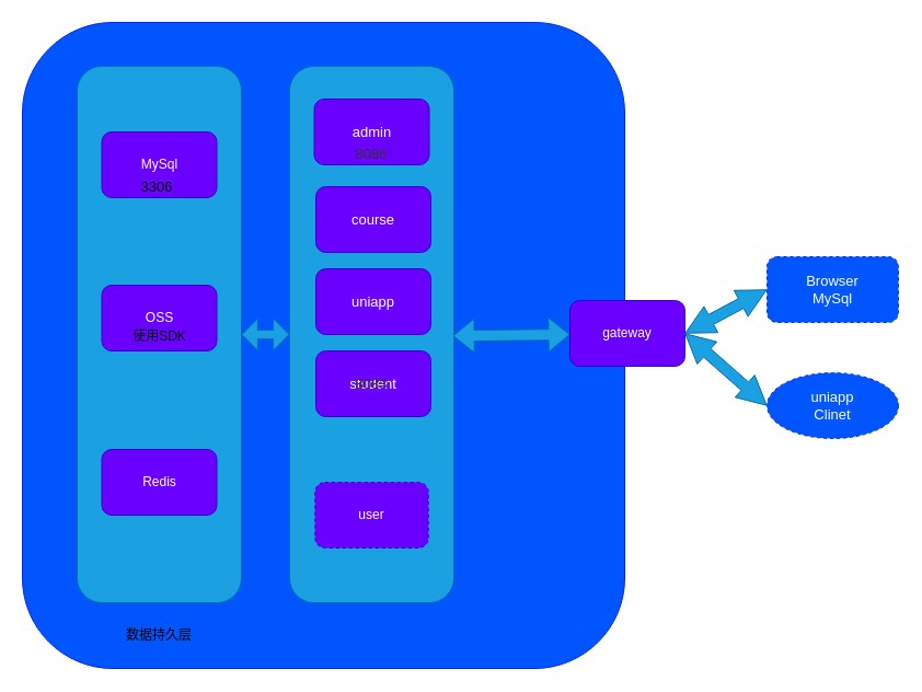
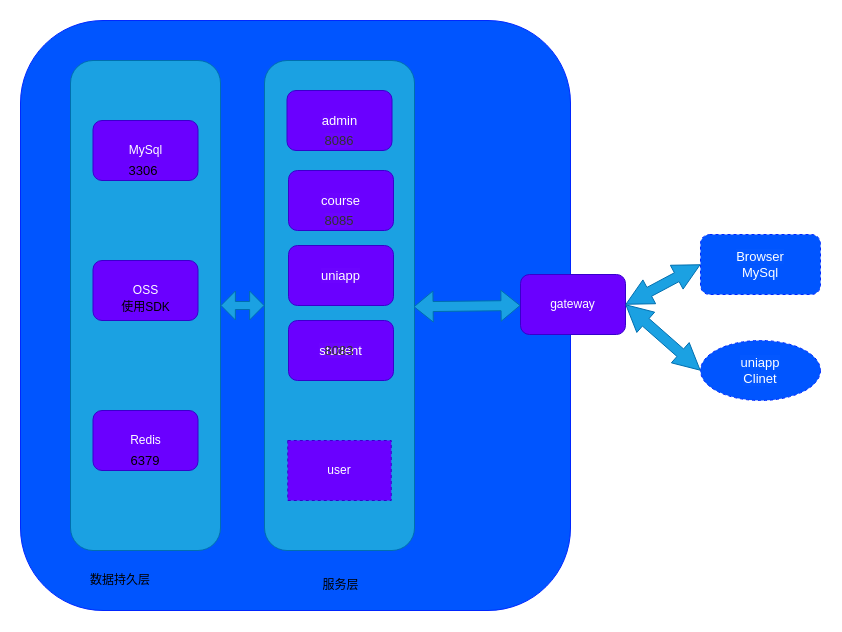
  <mxCell id="0" />
  <mxCell id="1" parent="0" />
  <mxCell id="2" value="" style="rounded=1;whiteSpace=wrap;html=1;fontColor=#ffffff;fillColor=#0055FF;strokeColor=#0027FF;" parent="1" vertex="1"><mxGeometry x="20" y="20" width="550" height="590" as="geometry" /></mxCell>
  <mxCell id="3" value="" style="rounded=1;whiteSpace=wrap;html=1;fillColor=#1ba1e2;strokeColor=#006EAF;fontColor=#ffffff;" parent="1" vertex="1"><mxGeometry x="70" y="60" width="150" height="490" as="geometry" /></mxCell>
  <mxCell id="4" value="MySql" style="rounded=1;whiteSpace=wrap;html=1;strokeColor=#3700CC;fillColor=#6a00ff;fontColor=#ffffff;" parent="1" vertex="1"><mxGeometry x="92.5" y="120" width="105" height="60" as="geometry" /></mxCell>
  <mxCell id="5" value="OSS" style="rounded=1;whiteSpace=wrap;html=1;strokeColor=#3700CC;fillColor=#6a00ff;fontColor=#ffffff;" parent="1" vertex="1"><mxGeometry x="92.5" y="260" width="105" height="60" as="geometry" /></mxCell>
  <mxCell id="6" value="Redis" style="rounded=1;whiteSpace=wrap;html=1;strokeColor=#3700CC;fillColor=#6a00ff;fontColor=#ffffff;" parent="1" vertex="1"><mxGeometry x="92.5" y="410" width="105" height="60" as="geometry" /></mxCell>
- <mxCell id="7" value="数据持久层" style="text;html=1;strokeColor=none;fillColor=none;align=center;verticalAlign=middle;whiteSpace=wrap;rounded=0;" parent="1" vertex="1"><mxGeometry x="110" y="570" width="70" height="20" as="geometry" /></mxCell>
+ <mxCell id="7" value="数据持久层" style="text;html=1;strokeColor=none;fillColor=none;align=center;verticalAlign=middle;whiteSpace=wrap;rounded=0;" parent="1" vertex="1"><mxGeometry x="85" y="570" width="70" height="20" as="geometry" /></mxCell>
  <mxCell id="8" value="" style="rounded=1;whiteSpace=wrap;html=1;fillColor=#1ba1e2;strokeColor=#006EAF;fontColor=#ffffff;" parent="1" vertex="1"><mxGeometry x="264" y="60" width="150" height="490" as="geometry" /></mxCell>
  <mxCell id="9" value="&lt;span style=&quot;font-size: 13px ; background-color: rgba(255 , 255 , 255 , 0.01)&quot;&gt;admin&lt;/span&gt;" style="rounded=1;whiteSpace=wrap;html=1;strokeColor=#3700CC;fillColor=#6a00ff;fontColor=#ffffff;" parent="1" vertex="1"><mxGeometry x="286.5" y="90" width="105" height="60" as="geometry" /></mxCell>
  <mxCell id="10" value="&lt;span style=&quot;font-size: 13px ; background-color: rgba(255 , 255 , 255 , 0.01)&quot;&gt;course&lt;/span&gt;" style="rounded=1;whiteSpace=wrap;html=1;strokeColor=#3700CC;fillColor=#6a00ff;fontColor=#ffffff;" parent="1" vertex="1"><mxGeometry x="288" y="170" width="105" height="60" as="geometry" /></mxCell>
  <mxCell id="11" value="&lt;span style=&quot;font-size: 13px ; background-color: rgba(255 , 255 , 255 , 0.01)&quot;&gt;uniapp&lt;/span&gt;" style="rounded=1;whiteSpace=wrap;html=1;strokeColor=#3700CC;fillColor=#6a00ff;fontColor=#ffffff;" parent="1" vertex="1"><mxGeometry x="288" y="245" width="105" height="60" as="geometry" /></mxCell>
+ <mxCell id="12" value="服务层" style="text;html=1;strokeColor=none;fillColor=none;align=center;verticalAlign=middle;whiteSpace=wrap;rounded=0;" parent="1" vertex="1"><mxGeometry x="300" y="570" width="81" height="30" as="geometry" /></mxCell>
  <mxCell id="13" value="gateway" style="rounded=1;whiteSpace=wrap;html=1;strokeColor=#3700CC;fillColor=#6a00ff;fontColor=#ffffff;" parent="1" vertex="1"><mxGeometry x="520" y="274" width="105" height="60" as="geometry" /></mxCell>
  <mxCell id="14" value="&lt;span style=&quot;font-size: 13px ; background-color: rgba(255 , 255 , 255 , 0.01)&quot;&gt;student&lt;/span&gt;" style="rounded=1;whiteSpace=wrap;html=1;strokeColor=#3700CC;fillColor=#6a00ff;fontColor=#ffffff;" parent="1" vertex="1"><mxGeometry x="288" y="320" width="105" height="60" as="geometry" /></mxCell>
- <mxCell id="15" value="user" style="rounded=1;whiteSpace=wrap;html=1;strokeColor=#3700CC;fillColor=#6a00ff;dashed=1;fontColor=#ffffff;" parent="1" vertex="1"><mxGeometry x="287.25" y="440" width="103.5" height="60" as="geometry" /></mxCell>
+ <mxCell id="15" value="user" style="whiteSpace=wrap;html=1;strokeColor=#3700CC;fillColor=#6a00ff;dashed=1;fontColor=#ffffff;rounded=0;" parent="1" vertex="1"><mxGeometry x="287.25" y="440" width="103.5" height="60" as="geometry" /></mxCell>
  <mxCell id="16" value="" style="shape=flexArrow;endArrow=classic;startArrow=classic;html=1;entryX=0;entryY=0.5;entryDx=0;entryDy=0;exitX=1;exitY=0.5;exitDx=0;exitDy=0;width=8;endSize=4.46;startSize=4.46;fillColor=#1ba1e2;strokeColor=#006EAF;" parent="1" source="3" target="8" edge="1"><mxGeometry width="100" height="100" relative="1" as="geometry"><mxPoint x="220" y="260" as="sourcePoint" /><mxPoint x="280" y="200" as="targetPoint" /></mxGeometry></mxCell>
  <mxCell id="17" value="" style="shape=flexArrow;endArrow=classic;startArrow=classic;html=1;entryX=0;entryY=0.5;entryDx=0;entryDy=0;exitX=0.994;exitY=0.523;exitDx=0;exitDy=0;exitPerimeter=0;fillColor=#1ba1e2;strokeColor=#006EAF;" parent="1" edge="1"><mxGeometry width="100" height="100" relative="1" as="geometry"><mxPoint x="413.1" y="306.27" as="sourcePoint" /><mxPoint x="520" y="305" as="targetPoint" /></mxGeometry></mxCell>
  <mxCell id="18" value="&lt;span style=&quot;font-size: 13px ; background-color: rgba(255 , 255 , 255 , 0.01)&quot;&gt;&lt;font color=&quot;#ffffff&quot;&gt;注：8087为注册中心&lt;/font&gt;&lt;/span&gt;" style="text;html=1;strokeColor=none;fillColor=none;align=center;verticalAlign=middle;whiteSpace=wrap;rounded=0;dashed=1;" parent="1" vertex="1"><mxGeometry x="610" y="540" width="210" height="50" as="geometry" /></mxCell>
  <mxCell id="19" value="&lt;span style=&quot;font-size: 13px ; background-color: rgba(255 , 255 , 255 , 0.01)&quot;&gt;&lt;font color=&quot;#000000&quot;&gt;3306&lt;/font&gt;&lt;/span&gt;" style="text;html=1;strokeColor=none;fillColor=none;align=center;verticalAlign=middle;whiteSpace=wrap;rounded=0;dashed=1;" parent="1" vertex="1"><mxGeometry x="122.5" y="160" width="40" height="20" as="geometry" /></mxCell>
  <mxCell id="20" value="&lt;font color=&quot;#000000&quot;&gt;使用SDK&lt;/font&gt;" style="text;html=1;strokeColor=none;fillColor=none;align=center;verticalAlign=middle;whiteSpace=wrap;rounded=0;dashed=1;" parent="1" vertex="1"><mxGeometry x="107.5" y="294" width="75" height="26" as="geometry" /></mxCell>
+ <mxCell id="21" value="&lt;span style=&quot;font-size: 13px ; background-color: rgba(255 , 255 , 255 , 0.01)&quot;&gt;&lt;font color=&quot;#000000&quot;&gt;6379&lt;/font&gt;&lt;/span&gt;" style="text;html=1;strokeColor=none;fillColor=none;align=center;verticalAlign=middle;whiteSpace=wrap;rounded=0;dashed=1;" parent="1" vertex="1"><mxGeometry x="125" y="450" width="40" height="20" as="geometry" /></mxCell>
  <mxCell id="22" value="&lt;span style=&quot;color: rgb(50 , 50 , 50) ; font-size: 13px ; background-color: rgba(255 , 255 , 255 , 0.01)&quot;&gt;8086&lt;/span&gt;" style="text;html=1;strokeColor=none;fillColor=none;align=center;verticalAlign=middle;whiteSpace=wrap;rounded=0;dashed=1;" parent="1" vertex="1"><mxGeometry x="319" y="130" width="40" height="20" as="geometry" /></mxCell>
+ <mxCell id="23" value="&lt;span style=&quot;color: rgb(50 , 50 , 50) ; font-size: 13px ; background-color: rgba(255 , 255 , 255 , 0.01)&quot;&gt;8085&lt;/span&gt;" style="text;html=1;strokeColor=none;fillColor=none;align=center;verticalAlign=middle;whiteSpace=wrap;rounded=0;dashed=1;" parent="1" vertex="1"><mxGeometry x="319" y="210" width="40" height="20" as="geometry" /></mxCell>
  <mxCell id="24" value="&lt;span style=&quot;color: rgb(50 , 50 , 50) ; font-size: 13px ; background-color: rgba(255 , 255 , 255 , 0.01)&quot;&gt;8083&lt;/span&gt;" style="text;html=1;strokeColor=none;fillColor=none;align=center;verticalAlign=middle;whiteSpace=wrap;rounded=0;dashed=1;" parent="1" vertex="1"><mxGeometry x="319" y="340" width="40" height="20" as="geometry" /></mxCell>
  <mxCell id="25" value="&lt;span style=&quot;font-size: 13px ; background-color: rgba(255 , 255 , 255 , 0.01)&quot;&gt;&lt;font color=&quot;#ffffff&quot;&gt;Browser&lt;br&gt;MySql&lt;/font&gt;&lt;/span&gt;" style="rounded=1;whiteSpace=wrap;html=1;dashed=1;strokeColor=#0027FF;fillColor=#0055FF;" parent="1" vertex="1"><mxGeometry x="700" y="234" width="120" height="60" as="geometry" /></mxCell>
  <mxCell id="26" value="&lt;font color=&quot;#ffffff&quot;&gt;&lt;span style=&quot;font-size: 13px ; background-color: rgba(255 , 255 , 255 , 0.01)&quot;&gt;uniapp&lt;br&gt;&lt;/span&gt;&lt;span style=&quot;font-size: 13px ; background-color: rgba(255 , 255 , 255 , 0.01)&quot;&gt;Clinet&lt;/span&gt;&lt;/font&gt;&lt;span style=&quot;color: rgb(50 , 50 , 50) ; font-size: 13px ; background-color: rgba(255 , 255 , 255 , 0.01)&quot;&gt;&lt;br&gt;&lt;/span&gt;" style="ellipse;whiteSpace=wrap;html=1;dashed=1;strokeColor=#0027FF;fillColor=#0055FF;" parent="1" vertex="1"><mxGeometry x="700" y="340" width="120" height="60" as="geometry" /></mxCell>
  <mxCell id="27" value="" style="shape=flexArrow;endArrow=classic;startArrow=classic;html=1;exitX=1;exitY=0.5;exitDx=0;exitDy=0;entryX=0;entryY=0.5;entryDx=0;entryDy=0;endWidth=16;endSize=8.48;startWidth=16;startSize=8.48;fillColor=#1ba1e2;strokeColor=#006EAF;" parent="1" source="13" target="25" edge="1"><mxGeometry width="100" height="100" relative="1" as="geometry"><mxPoint x="590" y="300" as="sourcePoint" /><mxPoint x="640" y="220" as="targetPoint" /></mxGeometry></mxCell>
  <mxCell id="28" value="" style="shape=flexArrow;endArrow=classic;startArrow=classic;html=1;exitX=1;exitY=0.5;exitDx=0;exitDy=0;entryX=0;entryY=0.5;entryDx=0;entryDy=0;endWidth=16;endSize=8.48;startWidth=16;startSize=8.48;fillColor=#1ba1e2;strokeColor=#006EAF;" parent="1" source="13" target="26" edge="1"><mxGeometry width="100" height="100" relative="1" as="geometry"><mxPoint x="635" y="314" as="sourcePoint" /><mxPoint x="710" y="274" as="targetPoint" /></mxGeometry></mxCell>
